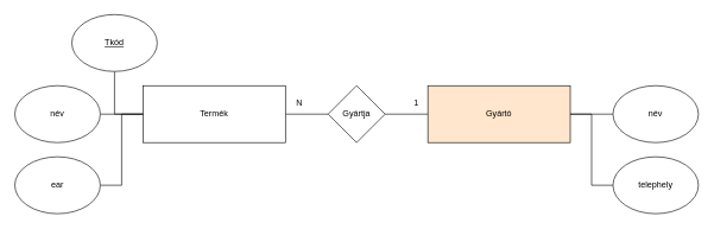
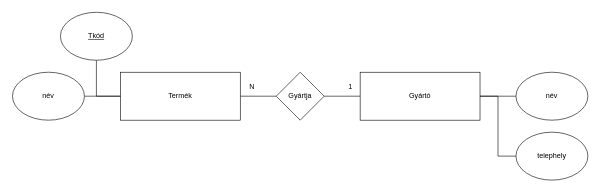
  <mxCell id="0" />
  <mxCell id="1" parent="0" />
  <mxCell id="2" style="edgeStyle=orthogonalEdgeStyle;rounded=0;orthogonalLoop=1;jettySize=auto;html=1;entryX=1;entryY=0.5;entryDx=0;entryDy=0;endArrow=none;startFill=0;" edge="1" parent="1" source="3" target="6"><mxGeometry relative="1" as="geometry" /></mxCell>
- <mxCell id="3" value="Gyártó" style="rounded=0;whiteSpace=wrap;html=1;fillColor=#ffe6cc;" vertex="1" parent="1"><mxGeometry x="600" y="120" width="200" height="80" as="geometry" /></mxCell>
+ <mxCell id="3" value="Gyártó" style="rounded=0;whiteSpace=wrap;html=1;" vertex="1" parent="1"><mxGeometry x="600" y="120" width="200" height="80" as="geometry" /></mxCell>
  <mxCell id="4" style="edgeStyle=orthogonalEdgeStyle;rounded=0;orthogonalLoop=1;jettySize=auto;html=1;entryX=0;entryY=0.5;entryDx=0;entryDy=0;endArrow=none;startFill=0;" edge="1" parent="1" source="5" target="6"><mxGeometry relative="1" as="geometry" /></mxCell>
  <mxCell id="5" value="Termék" style="rounded=0;whiteSpace=wrap;html=1;" vertex="1" parent="1"><mxGeometry x="200" y="120" width="200" height="80" as="geometry" /></mxCell>
  <mxCell id="6" value="Gyártja" style="rhombus;whiteSpace=wrap;html=1;" vertex="1" parent="1"><mxGeometry x="460" y="120" width="80" height="80" as="geometry" /></mxCell>
  <mxCell id="7" value="N" style="text;html=1;align=center;verticalAlign=middle;whiteSpace=wrap;rounded=0;" vertex="1" parent="1"><mxGeometry x="390" y="130" width="60" height="30" as="geometry" /></mxCell>
  <mxCell id="8" value="1" style="text;html=1;align=center;verticalAlign=middle;whiteSpace=wrap;rounded=0;" vertex="1" parent="1"><mxGeometry x="554" y="130" width="60" height="30" as="geometry" /></mxCell>
  <mxCell id="9" style="edgeStyle=orthogonalEdgeStyle;rounded=0;orthogonalLoop=1;jettySize=auto;html=1;entryX=0;entryY=0.5;entryDx=0;entryDy=0;endArrow=none;startFill=0;" edge="1" parent="1" source="10" target="5"><mxGeometry relative="1" as="geometry" /></mxCell>
  <mxCell id="10" value="&lt;u&gt;Tkód&lt;/u&gt;" style="ellipse;whiteSpace=wrap;html=1;" vertex="1" parent="1"><mxGeometry x="100" y="20" width="120" height="80" as="geometry" /></mxCell>
  <mxCell id="11" style="edgeStyle=orthogonalEdgeStyle;rounded=0;orthogonalLoop=1;jettySize=auto;html=1;entryX=0;entryY=0.5;entryDx=0;entryDy=0;endArrow=none;startFill=0;" edge="1" parent="1" source="12" target="5"><mxGeometry relative="1" as="geometry" /></mxCell>
  <mxCell id="12" value="név" style="ellipse;whiteSpace=wrap;html=1;" vertex="1" parent="1"><mxGeometry x="20" y="120" width="120" height="80" as="geometry" /></mxCell>
- <mxCell id="13" style="edgeStyle=orthogonalEdgeStyle;rounded=0;orthogonalLoop=1;jettySize=auto;html=1;entryX=0;entryY=0.5;entryDx=0;entryDy=0;endArrow=none;startFill=0;" edge="1" parent="1" source="14" target="5"><mxGeometry relative="1" as="geometry" /></mxCell>
- <mxCell id="14" value="ear" style="ellipse;whiteSpace=wrap;html=1;" vertex="1" parent="1"><mxGeometry x="20" y="220" width="120" height="80" as="geometry" /></mxCell>
  <mxCell id="15" style="edgeStyle=orthogonalEdgeStyle;rounded=0;orthogonalLoop=1;jettySize=auto;html=1;entryX=1;entryY=0.5;entryDx=0;entryDy=0;endArrow=none;startFill=0;" edge="1" parent="1" source="16" target="3"><mxGeometry relative="1" as="geometry" /></mxCell>
  <mxCell id="16" value="név" style="ellipse;whiteSpace=wrap;html=1;" vertex="1" parent="1"><mxGeometry x="860" y="120" width="120" height="80" as="geometry" /></mxCell>
  <mxCell id="17" style="edgeStyle=orthogonalEdgeStyle;rounded=0;orthogonalLoop=1;jettySize=auto;html=1;entryX=1;entryY=0.5;entryDx=0;entryDy=0;endArrow=none;startFill=0;" edge="1" parent="1" source="18" target="3"><mxGeometry relative="1" as="geometry" /></mxCell>
  <mxCell id="18" value="telephely" style="ellipse;whiteSpace=wrap;html=1;" vertex="1" parent="1"><mxGeometry x="860" y="220" width="120" height="80" as="geometry" /></mxCell>
